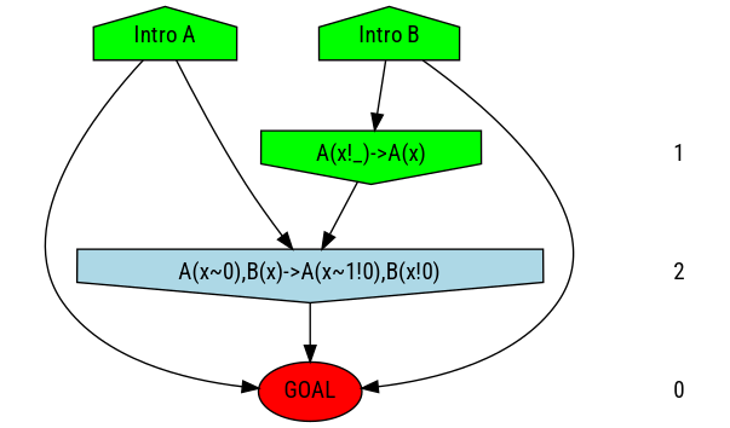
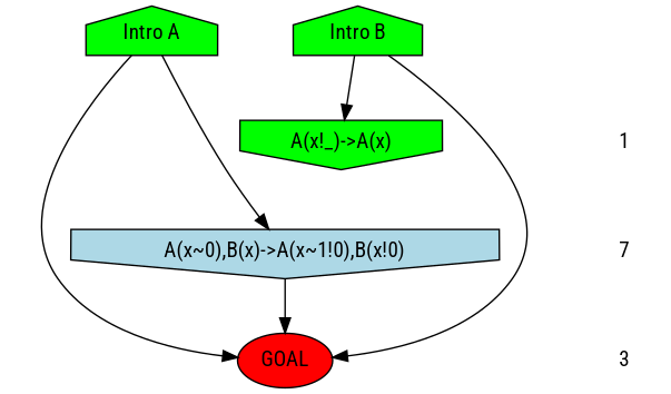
  digraph {
    fontname="Roboto Condensed"
    ranksep=.5
    node [fontname="Roboto Condensed" shape=plaintext style=filled]
    edge [fontname="Roboto Condensed"]
    n1 [fillcolor=green label="Intro A" shape=house]
    n2 [fillcolor=green label="Intro B" shape=house]
    1 [style=""]
    n4 [fillcolor=green label="A(x!_)->A(x)" shape=invhouse]
-   2 [style=""]
+   2 [label=7 style=""]
    n6 [fillcolor=lightblue label="A(x~0),B(x)->A(x~1!0),B(x!0)" shape=invhouse]
-   3 [label=0 style=""]
+   3 [style=""]
    n8 [fillcolor=red label=GOAL shape=""]
    subgraph sub_1 {
      rank=same
      n1
      n2
    }
    subgraph sub_2 {
      rank=same
      1
      n4
    }
    subgraph sub_3 {
      rank=same
      2
      n6
    }
    subgraph sub_4 {
      rank=same
      3
      n8
    }
    n1 -> n6
    n1 -> n8
    n2 -> n4
    n2 -> n8
    1 -> 2 [style=invis]
-   n4 -> n6
    2 -> 3 [style=invis]
    n6 -> n8
  }
